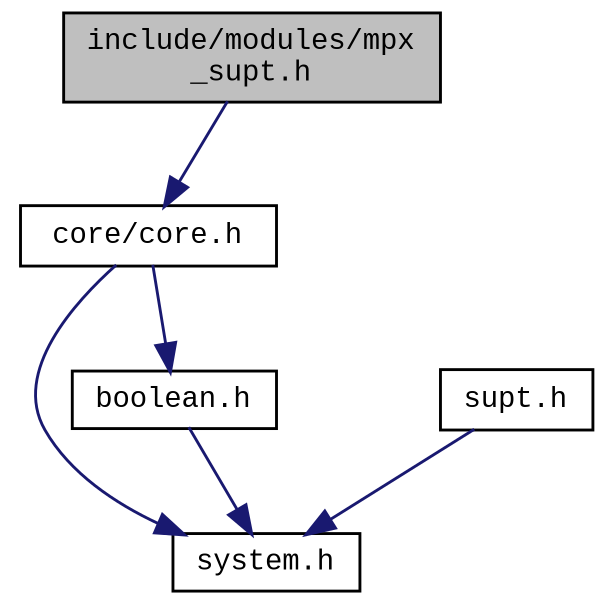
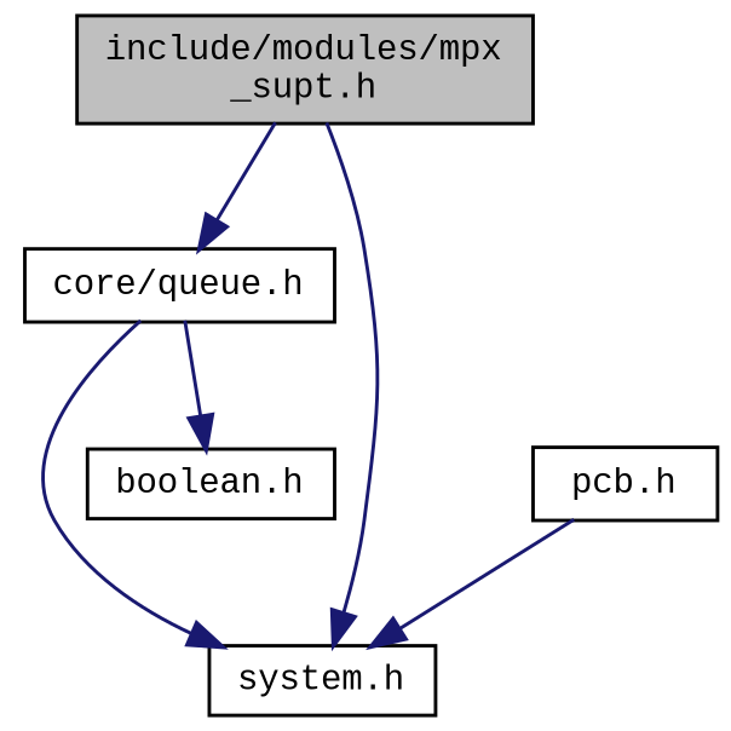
  digraph {
    fontname="Liberation Mono"
    node [color=black fillcolor=white fontname="Liberation Mono" fontsize=10 shape=record style=filled]
    edge [color=midnightblue fontname="Liberation Mono" fontsize=10 labelfontname=Helvetica labelfontsize=10 style=solid]
    n1 [fillcolor=grey75 fontcolor=black height=0.2 label="include/modules/mpx\l_supt.h" width=0.4]
-   n2 [height=0.2 label="core/core.h" width=0.4]
+   n2 [height=0.2 label="core/queue.h" width=0.4]
    n3 [height=0.2 label="system.h" width=0.4]
    n4 [height=0.2 label="boolean.h" width=0.4]
-   n5 [height=0.2 label="supt.h" width=0.4]
+   n5 [height=0.2 label="pcb.h" width=0.4]
    n1 -> n2
-   n4 -> n3
+   n1 -> n3
    n2 -> n3
    n2 -> n4
    n5 -> n3
  }
